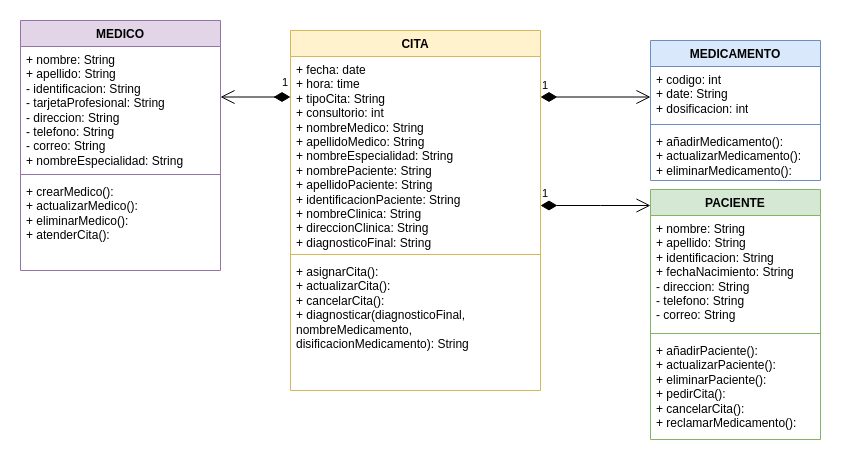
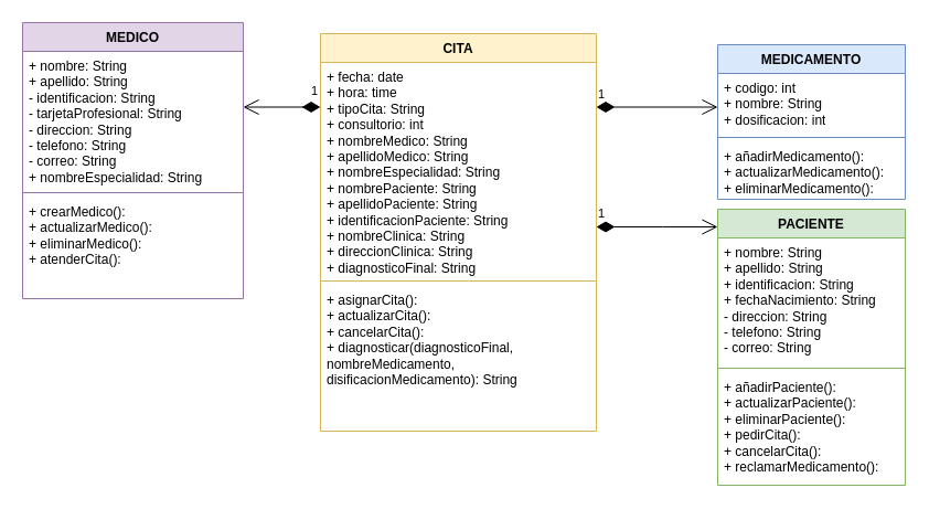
  <mxCell id="0" />
  <mxCell id="1" parent="0" />
  <mxCell id="2" value="1" style="endArrow=open;html=1;endSize=12;startArrow=diamondThin;startSize=14;startFill=1;edgeStyle=orthogonalEdgeStyle;align=left;verticalAlign=bottom;rounded=0;" parent="1" edge="1"><mxGeometry x="-0.714" y="-6" relative="1" as="geometry"><mxPoint x="290" y="96.5" as="sourcePoint" /><mxPoint x="220" y="96.5" as="targetPoint" /><Array as="points"><mxPoint x="280" y="97" /><mxPoint x="280" y="97" /></Array><mxPoint as="offset" /></mxGeometry></mxCell>
  <mxCell id="3" value="MEDICO" style="swimlane;fontStyle=1;align=center;verticalAlign=top;childLayout=stackLayout;horizontal=1;startSize=26;horizontalStack=0;resizeParent=1;resizeParentMax=0;resizeLast=0;collapsible=1;marginBottom=0;whiteSpace=wrap;html=1;fillColor=#e1d5e7;strokeColor=#9673a6;" parent="1" vertex="1"><mxGeometry x="20" y="20" width="200" height="250" as="geometry" /></mxCell>
  <mxCell id="4" value="+ nombre: String&lt;br&gt;+ apellido: String&lt;br&gt;- identificacion: String&lt;br&gt;- tarjetaProfesional: String&lt;br&gt;- direccion: String&lt;br&gt;- telefono: String&lt;br&gt;- correo: String&lt;br&gt;+ nombreEspecialidad: String" style="text;strokeColor=none;fillColor=none;align=left;verticalAlign=top;spacingLeft=4;spacingRight=4;overflow=hidden;rotatable=0;points=[[0,0.5],[1,0.5]];portConstraint=eastwest;whiteSpace=wrap;html=1;" parent="3" vertex="1"><mxGeometry y="26" width="200" height="124" as="geometry" /></mxCell>
  <mxCell id="5" value="" style="line;strokeWidth=1;fillColor=none;align=left;verticalAlign=middle;spacingTop=-1;spacingLeft=3;spacingRight=3;rotatable=0;labelPosition=right;points=[];portConstraint=eastwest;strokeColor=inherit;" parent="3" vertex="1"><mxGeometry y="150" width="200" height="8" as="geometry" /></mxCell>
  <mxCell id="6" value="+ crearMedico():&lt;br&gt;+ actualizarMedico():&lt;br&gt;+ eliminarMedico():&lt;br&gt;+ atenderCita():" style="text;strokeColor=none;fillColor=none;align=left;verticalAlign=top;spacingLeft=4;spacingRight=4;overflow=hidden;rotatable=0;points=[[0,0.5],[1,0.5]];portConstraint=eastwest;whiteSpace=wrap;html=1;" parent="3" vertex="1"><mxGeometry y="158" width="200" height="92" as="geometry" /></mxCell>
  <mxCell id="7" value="CITA" style="swimlane;fontStyle=1;align=center;verticalAlign=top;childLayout=stackLayout;horizontal=1;startSize=26;horizontalStack=0;resizeParent=1;resizeParentMax=0;resizeLast=0;collapsible=1;marginBottom=0;whiteSpace=wrap;html=1;fillColor=#fff2cc;strokeColor=#d6b656;" parent="1" vertex="1"><mxGeometry x="290" y="30" width="250" height="360" as="geometry" /></mxCell>
  <mxCell id="8" value="+ fecha: date&lt;br&gt;+ hora: time&lt;br&gt;+ tipoCita: String&lt;br&gt;+ consultorio: int&lt;br&gt;+ nombreMedico: String&lt;br&gt;+ apellidoMedico: String&lt;br&gt;+ nombreEspecialidad: String&lt;br&gt;+ nombrePaciente: String&lt;br&gt;+ apellidoPaciente: String&lt;br&gt;+ identificacionPaciente: String&lt;br&gt;+ nombreClinica: String&lt;br&gt;+ direccionClinica: String&lt;br&gt;+ diagnosticoFinal: String" style="text;strokeColor=none;fillColor=none;align=left;verticalAlign=top;spacingLeft=4;spacingRight=4;overflow=hidden;rotatable=0;points=[[0,0.5],[1,0.5]];portConstraint=eastwest;whiteSpace=wrap;html=1;" parent="7" vertex="1"><mxGeometry y="26" width="250" height="194" as="geometry" /></mxCell>
  <mxCell id="9" value="" style="line;strokeWidth=1;fillColor=none;align=left;verticalAlign=middle;spacingTop=-1;spacingLeft=3;spacingRight=3;rotatable=0;labelPosition=right;points=[];portConstraint=eastwest;strokeColor=inherit;" parent="7" vertex="1"><mxGeometry y="220" width="250" height="8" as="geometry" /></mxCell>
  <mxCell id="10" value="+ asignarCita():&lt;br&gt;+ actualizarCita():&lt;br&gt;+ cancelarCita():&lt;br&gt;+ diagnosticar(diagnosticoFinal,&lt;br&gt;nombreMedicamento,&lt;br&gt;disificacionMedicamento): String" style="text;strokeColor=none;fillColor=none;align=left;verticalAlign=top;spacingLeft=4;spacingRight=4;overflow=hidden;rotatable=0;points=[[0,0.5],[1,0.5]];portConstraint=eastwest;whiteSpace=wrap;html=1;" parent="7" vertex="1"><mxGeometry y="228" width="250" height="132" as="geometry" /></mxCell>
  <mxCell id="11" value="PACIENTE" style="swimlane;fontStyle=1;align=center;verticalAlign=top;childLayout=stackLayout;horizontal=1;startSize=26;horizontalStack=0;resizeParent=1;resizeParentMax=0;resizeLast=0;collapsible=1;marginBottom=0;whiteSpace=wrap;html=1;fillColor=#d5e8d4;strokeColor=#82b366;" parent="1" vertex="1"><mxGeometry x="650" y="189" width="170" height="250" as="geometry" /></mxCell>
  <mxCell id="12" value="+ nombre: String&lt;br&gt;+ apellido: String&lt;br&gt;+ identificacion: String&lt;br&gt;+ fechaNacimiento: String&lt;br&gt;- direccion: String&lt;br&gt;- telefono: String&lt;br&gt;- correo: String" style="text;strokeColor=none;fillColor=none;align=left;verticalAlign=top;spacingLeft=4;spacingRight=4;overflow=hidden;rotatable=0;points=[[0,0.5],[1,0.5]];portConstraint=eastwest;whiteSpace=wrap;html=1;" parent="11" vertex="1"><mxGeometry y="26" width="170" height="114" as="geometry" /></mxCell>
  <mxCell id="13" value="" style="line;strokeWidth=1;fillColor=none;align=left;verticalAlign=middle;spacingTop=-1;spacingLeft=3;spacingRight=3;rotatable=0;labelPosition=right;points=[];portConstraint=eastwest;strokeColor=inherit;" parent="11" vertex="1"><mxGeometry y="140" width="170" height="8" as="geometry" /></mxCell>
  <mxCell id="14" value="+ añadirPaciente():&lt;br&gt;+ actualizarPaciente():&lt;br&gt;+ eliminarPaciente():&lt;br&gt;+ pedirCita():&lt;br&gt;+ cancelarCita():&lt;br&gt;+ reclamarMedicamento():" style="text;strokeColor=none;fillColor=none;align=left;verticalAlign=top;spacingLeft=4;spacingRight=4;overflow=hidden;rotatable=0;points=[[0,0.5],[1,0.5]];portConstraint=eastwest;whiteSpace=wrap;html=1;" parent="11" vertex="1"><mxGeometry y="148" width="170" height="102" as="geometry" /></mxCell>
  <mxCell id="15" value="MEDICAMENTO" style="swimlane;fontStyle=1;align=center;verticalAlign=top;childLayout=stackLayout;horizontal=1;startSize=26;horizontalStack=0;resizeParent=1;resizeParentMax=0;resizeLast=0;collapsible=1;marginBottom=0;whiteSpace=wrap;html=1;fillColor=#dae8fc;strokeColor=#6c8ebf;" parent="1" vertex="1"><mxGeometry x="650" y="40" width="170" height="140" as="geometry" /></mxCell>
- <mxCell id="16" value="+ codigo: int&lt;br&gt;+ date: String&lt;br&gt;+ dosificacion: int" style="text;strokeColor=none;fillColor=none;align=left;verticalAlign=top;spacingLeft=4;spacingRight=4;overflow=hidden;rotatable=0;points=[[0,0.5],[1,0.5]];portConstraint=eastwest;whiteSpace=wrap;html=1;" parent="15" vertex="1"><mxGeometry y="26" width="170" height="54" as="geometry" /></mxCell>
+ <mxCell id="16" value="+ codigo: int&lt;br&gt;+ nombre: String&lt;br&gt;+ dosificacion: int" style="text;strokeColor=none;fillColor=none;align=left;verticalAlign=top;spacingLeft=4;spacingRight=4;overflow=hidden;rotatable=0;points=[[0,0.5],[1,0.5]];portConstraint=eastwest;whiteSpace=wrap;html=1;" parent="15" vertex="1"><mxGeometry y="26" width="170" height="54" as="geometry" /></mxCell>
  <mxCell id="17" value="" style="line;strokeWidth=1;fillColor=none;align=left;verticalAlign=middle;spacingTop=-1;spacingLeft=3;spacingRight=3;rotatable=0;labelPosition=right;points=[];portConstraint=eastwest;strokeColor=inherit;" parent="15" vertex="1"><mxGeometry y="80" width="170" height="8" as="geometry" /></mxCell>
  <mxCell id="18" value="+ añadirMedicamento():&lt;br&gt;+ actualizarMedicamento():&lt;br&gt;+ eliminarMedicamento():" style="text;strokeColor=none;fillColor=none;align=left;verticalAlign=top;spacingLeft=4;spacingRight=4;overflow=hidden;rotatable=0;points=[[0,0.5],[1,0.5]];portConstraint=eastwest;whiteSpace=wrap;html=1;" parent="15" vertex="1"><mxGeometry y="88" width="170" height="52" as="geometry" /></mxCell>
  <mxCell id="19" value="1" style="endArrow=open;html=1;endSize=12;startArrow=diamondThin;startSize=14;startFill=1;edgeStyle=orthogonalEdgeStyle;align=left;verticalAlign=bottom;rounded=0;" parent="1" edge="1"><mxGeometry x="-1" y="3" relative="1" as="geometry"><mxPoint x="540" y="97" as="sourcePoint" /><mxPoint x="650" y="96.5" as="targetPoint" /><Array as="points"><mxPoint x="650" y="97" /></Array></mxGeometry></mxCell>
  <mxCell id="20" value="1" style="endArrow=open;html=1;endSize=12;startArrow=diamondThin;startSize=14;startFill=1;edgeStyle=orthogonalEdgeStyle;align=left;verticalAlign=bottom;rounded=0;" parent="1" edge="1"><mxGeometry x="-1" y="3" relative="1" as="geometry"><mxPoint x="540" y="205" as="sourcePoint" /><mxPoint x="650" y="205" as="targetPoint" /><Array as="points"><mxPoint x="600" y="205" /><mxPoint x="600" y="205" /></Array></mxGeometry></mxCell>
